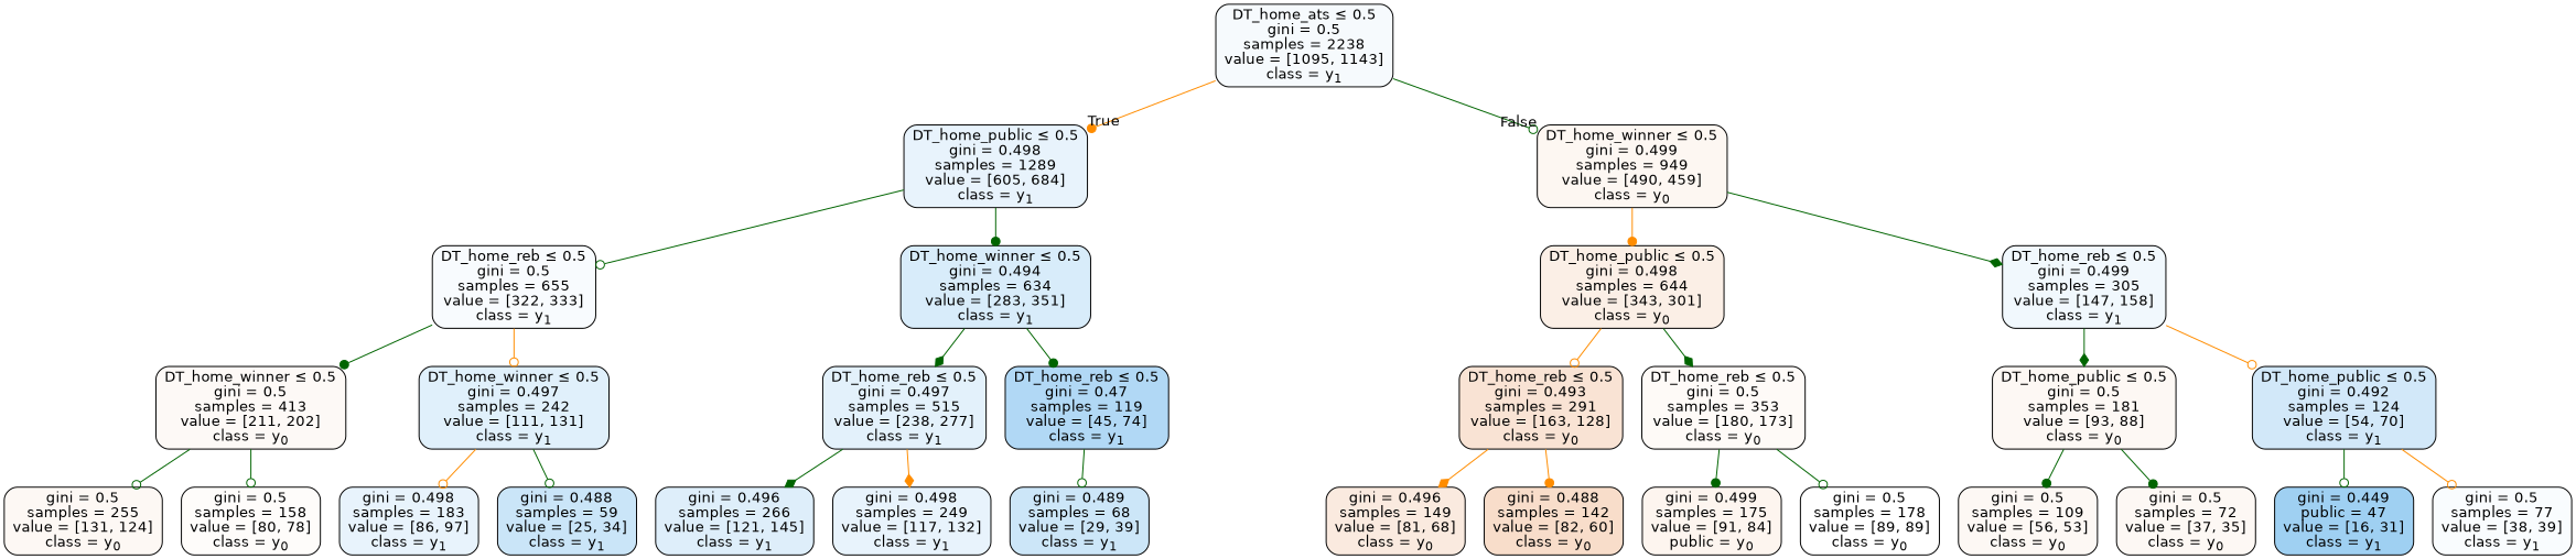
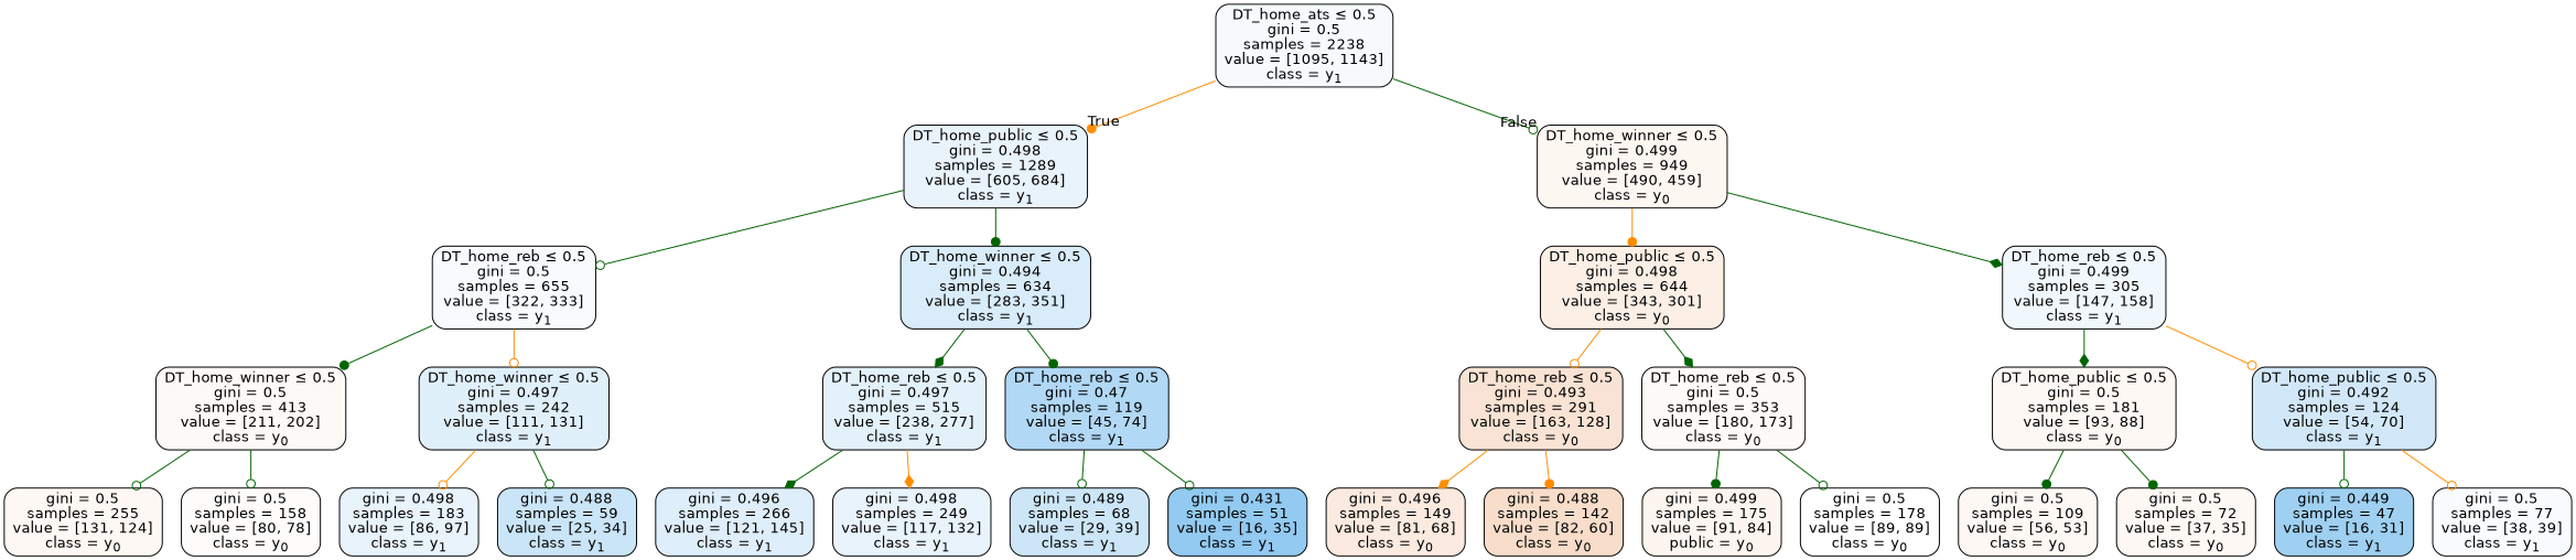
  digraph {
    node [color=black fillcolor="#e581390e" fontname=helvetica shape=box style="filled, rounded"]
    edge [arrowhead=odot color=darkgreen fontname=helvetica]
    n1 [fillcolor="#399de50b" label=<DT_home_ats &le; 0.5<br/>gini = 0.5<br/>samples = 2238<br/>value = [1095, 1143]<br/>class = y<SUB>1</SUB>>]
    n2 [fillcolor="#399de51d" label=<DT_home_public &le; 0.5<br/>gini = 0.498<br/>samples = 1289<br/>value = [605, 684]<br/>class = y<SUB>1</SUB>>]
    n3 [fillcolor="#e5813910" label=<DT_home_winner &le; 0.5<br/>gini = 0.499<br/>samples = 949<br/>value = [490, 459]<br/>class = y<SUB>0</SUB>>]
    n4 [fillcolor="#399de508" label=<DT_home_reb &le; 0.5<br/>gini = 0.5<br/>samples = 655<br/>value = [322, 333]<br/>class = y<SUB>1</SUB>>]
    n5 [fillcolor="#399de531" label=<DT_home_winner &le; 0.5<br/>gini = 0.494<br/>samples = 634<br/>value = [283, 351]<br/>class = y<SUB>1</SUB>>]
    n6 [fillcolor="#e581391f" label=<DT_home_public &le; 0.5<br/>gini = 0.498<br/>samples = 644<br/>value = [343, 301]<br/>class = y<SUB>0</SUB>>]
    n7 [fillcolor="#399de512" label=<DT_home_reb &le; 0.5<br/>gini = 0.499<br/>samples = 305<br/>value = [147, 158]<br/>class = y<SUB>1</SUB>>]
    n8 [fillcolor="#e581390b" label=<DT_home_winner &le; 0.5<br/>gini = 0.5<br/>samples = 413<br/>value = [211, 202]<br/>class = y<SUB>0</SUB>>]
    n9 [fillcolor="#399de527" label=<DT_home_winner &le; 0.5<br/>gini = 0.497<br/>samples = 242<br/>value = [111, 131]<br/>class = y<SUB>1</SUB>>]
    n10 [fillcolor="#399de524" label=<DT_home_reb &le; 0.5<br/>gini = 0.497<br/>samples = 515<br/>value = [238, 277]<br/>class = y<SUB>1</SUB>>]
    n11 [fillcolor="#399de564" label=<DT_home_reb &le; 0.5<br/>gini = 0.47<br/>samples = 119<br/>value = [45, 74]<br/>class = y<SUB>1</SUB>>]
    n12 [label=<gini = 0.5<br/>samples = 255<br/>value = [131, 124]<br/>class = y<SUB>0</SUB>>]
    n13 [fillcolor="#e5813906" label=<gini = 0.5<br/>samples = 158<br/>value = [80, 78]<br/>class = y<SUB>0</SUB>>]
    n14 [fillcolor="#399de51d" label=<gini = 0.498<br/>samples = 183<br/>value = [86, 97]<br/>class = y<SUB>1</SUB>>]
    n15 [fillcolor="#399de544" label=<gini = 0.488<br/>samples = 59<br/>value = [25, 34]<br/>class = y<SUB>1</SUB>>]
    n16 [fillcolor="#399de52a" label=<gini = 0.496<br/>samples = 266<br/>value = [121, 145]<br/>class = y<SUB>1</SUB>>]
    n17 [fillcolor="#399de51d" label=<gini = 0.498<br/>samples = 249<br/>value = [117, 132]<br/>class = y<SUB>1</SUB>>]
    n18 [fillcolor="#399de541" label=<gini = 0.489<br/>samples = 68<br/>value = [29, 39]<br/>class = y<SUB>1</SUB>>]
+   n19 [fillcolor="#399de58a" label=<gini = 0.431<br/>samples = 51<br/>value = [16, 35]<br/>class = y<SUB>1</SUB>>]
    n20 [fillcolor="#e5813937" label=<DT_home_reb &le; 0.5<br/>gini = 0.493<br/>samples = 291<br/>value = [163, 128]<br/>class = y<SUB>0</SUB>>]
    n21 [fillcolor="#e581390a" label=<DT_home_reb &le; 0.5<br/>gini = 0.5<br/>samples = 353<br/>value = [180, 173]<br/>class = y<SUB>0</SUB>>]
    n22 [label=<DT_home_public &le; 0.5<br/>gini = 0.5<br/>samples = 181<br/>value = [93, 88]<br/>class = y<SUB>0</SUB>>]
    n23 [fillcolor="#399de53a" label=<DT_home_public &le; 0.5<br/>gini = 0.492<br/>samples = 124<br/>value = [54, 70]<br/>class = y<SUB>1</SUB>>]
    n24 [fillcolor="#e5813929" label=<gini = 0.496<br/>samples = 149<br/>value = [81, 68]<br/>class = y<SUB>0</SUB>>]
    n25 [fillcolor="#e5813944" label=<gini = 0.488<br/>samples = 142<br/>value = [82, 60]<br/>class = y<SUB>0</SUB>>]
    n26 [fillcolor="#e5813914" label=<gini = 0.499<br/>samples = 175<br/>value = [91, 84]<br/>public = y<SUB>0</SUB>>]
    n27 [fillcolor="#e5813900" label=<gini = 0.5<br/>samples = 178<br/>value = [89, 89]<br/>class = y<SUB>0</SUB>>]
    n28 [label=<gini = 0.5<br/>samples = 109<br/>value = [56, 53]<br/>class = y<SUB>0</SUB>>]
    n29 [label=<gini = 0.5<br/>samples = 72<br/>value = [37, 35]<br/>class = y<SUB>0</SUB>>]
-   n30 [fillcolor="#399de57b" label=<gini = 0.449<br/>public = 47<br/>value = [16, 31]<br/>class = y<SUB>1</SUB>>]
+   n30 [fillcolor="#399de57b" label=<gini = 0.449<br/>samples = 47<br/>value = [16, 31]<br/>class = y<SUB>1</SUB>>]
    n31 [fillcolor="#399de507" label=<gini = 0.5<br/>samples = 77<br/>value = [38, 39]<br/>class = y<SUB>1</SUB>>]
    n1 -> n2 [arrowhead=dot color=darkorange headlabel=True labelangle=45 labeldistance=2.5]
    n1 -> n3 [headlabel=False labelangle=-45 labeldistance=2.5]
    n2 -> n4
    n2 -> n5 [arrowhead=dot]
    n3 -> n6 [arrowhead=dot color=darkorange]
    n3 -> n7 [arrowhead=diamond]
    n4 -> n8 [arrowhead=dot]
    n4 -> n9 [color=darkorange]
    n5 -> n10 [arrowhead=diamond]
    n5 -> n11 [arrowhead=dot]
    n6 -> n20 [color=darkorange]
    n6 -> n21 [arrowhead=diamond]
    n7 -> n22 [arrowhead=diamond]
    n7 -> n23 [color=darkorange]
    n8 -> n12
    n8 -> n13
    n9 -> n14 [color=darkorange]
    n9 -> n15
    n10 -> n16 [arrowhead=diamond]
    n10 -> n17 [arrowhead=diamond color=darkorange]
    n11 -> n18
+   n11 -> n19
    n20 -> n24 [arrowhead=diamond color=darkorange]
    n20 -> n25 [arrowhead=dot color=darkorange]
    n21 -> n26 [arrowhead=dot]
    n21 -> n27
    n22 -> n28 [arrowhead=dot]
    n22 -> n29 [arrowhead=dot]
    n23 -> n30
    n23 -> n31 [color=darkorange]
  }
